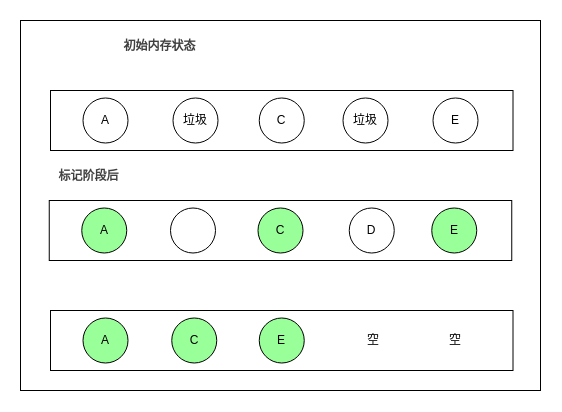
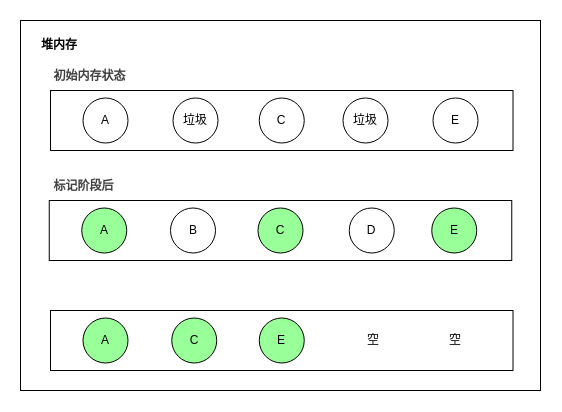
  <mxCell id="0" />
  <mxCell id="1" parent="0" />
  <mxCell id="2" value="" style="group" parent="1" vertex="1" connectable="0"><mxGeometry x="20" y="20" width="520" height="370" as="geometry" /></mxCell>
  <mxCell id="3" value="" style="rounded=0;whiteSpace=wrap;html=1;" parent="2" vertex="1"><mxGeometry width="520" height="370" as="geometry" /></mxCell>
  <mxCell id="4" value="" style="group" parent="2" vertex="1" connectable="0"><mxGeometry x="30" y="70" width="462.5" height="60" as="geometry" /></mxCell>
  <mxCell id="5" value="" style="rounded=0;whiteSpace=wrap;html=1;" parent="4" vertex="1"><mxGeometry width="462.5" height="60" as="geometry" /></mxCell>
  <mxCell id="6" value="" style="ellipse;whiteSpace=wrap;html=1;aspect=fixed;" parent="4" vertex="1"><mxGeometry x="32.5" y="7.5" width="45" height="45" as="geometry" /></mxCell>
  <mxCell id="7" value="" style="ellipse;whiteSpace=wrap;html=1;aspect=fixed;" parent="4" vertex="1"><mxGeometry x="122.5" y="7.5" width="45" height="45" as="geometry" /></mxCell>
  <mxCell id="8" value="" style="ellipse;whiteSpace=wrap;html=1;aspect=fixed;" parent="4" vertex="1"><mxGeometry x="208.75" y="7.5" width="45" height="45" as="geometry" /></mxCell>
  <mxCell id="9" value="" style="ellipse;whiteSpace=wrap;html=1;aspect=fixed;" parent="4" vertex="1"><mxGeometry x="292.5" y="7.5" width="45" height="45" as="geometry" /></mxCell>
  <mxCell id="10" value="" style="ellipse;whiteSpace=wrap;html=1;aspect=fixed;" parent="4" vertex="1"><mxGeometry x="382.5" y="7.5" width="45" height="45" as="geometry" /></mxCell>
  <mxCell id="11" value="A" style="text;strokeColor=none;align=center;fillColor=none;html=1;verticalAlign=middle;whiteSpace=wrap;rounded=0;" parent="4" vertex="1"><mxGeometry x="40" y="15" width="30" height="30" as="geometry" /></mxCell>
  <mxCell id="12" value="垃圾" style="text;strokeColor=none;align=center;fillColor=none;html=1;verticalAlign=middle;whiteSpace=wrap;rounded=0;" parent="4" vertex="1"><mxGeometry x="130" y="15" width="30" height="30" as="geometry" /></mxCell>
  <mxCell id="13" value="C" style="text;strokeColor=none;align=center;fillColor=none;html=1;verticalAlign=middle;whiteSpace=wrap;rounded=0;" parent="4" vertex="1"><mxGeometry x="216.25" y="15" width="30" height="30" as="geometry" /></mxCell>
  <mxCell id="14" value="垃圾" style="text;strokeColor=none;align=center;fillColor=none;html=1;verticalAlign=middle;whiteSpace=wrap;rounded=0;" parent="4" vertex="1"><mxGeometry x="300" y="15" width="30" height="30" as="geometry" /></mxCell>
  <mxCell id="15" value="E" style="text;strokeColor=none;align=center;fillColor=none;html=1;verticalAlign=middle;whiteSpace=wrap;rounded=0;" parent="4" vertex="1"><mxGeometry x="390" y="15" width="30" height="30" as="geometry" /></mxCell>
- <mxCell id="17" value="&lt;h3 style=&quot;line-height: 1.5; margin: calc(var(--ds-md-zoom)*16px)0 calc(var(--ds-md-zoom)*12px)0; text-align: start; background-color: rgb(255, 255, 255); color: rgb(64, 64, 64);&quot;&gt;&lt;font face=&quot;quote-cjk-patch, Inter, system-ui, -apple-system, BlinkMacSystemFont, Segoe UI, Roboto, Noto Sans, Ubuntu, Cantarell, Helvetica Neue, Oxygen, Open Sans, sans-serif&quot; color=&quot;#404040&quot;&gt;&lt;span style=&quot;font-size: 12px;&quot;&gt;初始内存状态&lt;/span&gt;&lt;/font&gt;&lt;br&gt;&lt;/h3&gt;" style="text;strokeColor=none;align=center;fillColor=none;html=1;verticalAlign=middle;whiteSpace=wrap;rounded=0;" parent="2" vertex="1"><mxGeometry x="98.75" y="10" width="81.25" height="30" as="geometry" /></mxCell>
- <mxCell id="18" value="&lt;h3 style=&quot;line-height: 1.5; margin: calc(var(--ds-md-zoom)*16px)0 calc(var(--ds-md-zoom)*12px)0; text-align: start; background-color: rgb(255, 255, 255); color: rgb(64, 64, 64);&quot;&gt;&lt;font face=&quot;quote-cjk-patch, Inter, system-ui, -apple-system, BlinkMacSystemFont, Segoe UI, Roboto, Noto Sans, Ubuntu, Cantarell, Helvetica Neue, Oxygen, Open Sans, sans-serif&quot; color=&quot;#404040&quot;&gt;&lt;span style=&quot;font-size: 12px;&quot;&gt;标记阶段后&lt;/span&gt;&lt;/font&gt;&lt;br&gt;&lt;/h3&gt;" style="text;strokeColor=none;align=center;fillColor=none;html=1;verticalAlign=middle;whiteSpace=wrap;rounded=0;" parent="2" vertex="1"><mxGeometry x="32.5" y="140" width="71.25" height="30" as="geometry" /></mxCell>
+ <mxCell id="16" value="&lt;b&gt;堆内存&lt;/b&gt;" style="text;strokeColor=none;align=center;fillColor=none;html=1;verticalAlign=middle;whiteSpace=wrap;rounded=0;" parent="2" vertex="1"><mxGeometry x="8.75" y="10" width="60" height="30" as="geometry" /></mxCell>
+ <mxCell id="17" value="&lt;h3 style=&quot;line-height: 1.5; margin: calc(var(--ds-md-zoom)*16px)0 calc(var(--ds-md-zoom)*12px)0; text-align: start; background-color: rgb(255, 255, 255); color: rgb(64, 64, 64);&quot;&gt;&lt;font face=&quot;quote-cjk-patch, Inter, system-ui, -apple-system, BlinkMacSystemFont, Segoe UI, Roboto, Noto Sans, Ubuntu, Cantarell, Helvetica Neue, Oxygen, Open Sans, sans-serif&quot; color=&quot;#404040&quot;&gt;&lt;span style=&quot;font-size: 12px;&quot;&gt;初始内存状态&lt;/span&gt;&lt;/font&gt;&lt;br&gt;&lt;/h3&gt;" style="text;strokeColor=none;align=center;fillColor=none;html=1;verticalAlign=middle;whiteSpace=wrap;rounded=0;" parent="2" vertex="1"><mxGeometry x="28.75" y="40" width="81.25" height="30" as="geometry" /></mxCell>
+ <mxCell id="18" value="&lt;h3 style=&quot;line-height: 1.5; margin: calc(var(--ds-md-zoom)*16px)0 calc(var(--ds-md-zoom)*12px)0; text-align: start; background-color: rgb(255, 255, 255); color: rgb(64, 64, 64);&quot;&gt;&lt;font face=&quot;quote-cjk-patch, Inter, system-ui, -apple-system, BlinkMacSystemFont, Segoe UI, Roboto, Noto Sans, Ubuntu, Cantarell, Helvetica Neue, Oxygen, Open Sans, sans-serif&quot; color=&quot;#404040&quot;&gt;&lt;span style=&quot;font-size: 12px;&quot;&gt;标记阶段后&lt;/span&gt;&lt;/font&gt;&lt;br&gt;&lt;/h3&gt;" style="text;strokeColor=none;align=center;fillColor=none;html=1;verticalAlign=middle;whiteSpace=wrap;rounded=0;" parent="2" vertex="1"><mxGeometry x="27.5" y="150" width="71.25" height="30" as="geometry" /></mxCell>
  <mxCell id="19" value="" style="group" parent="2" vertex="1" connectable="0"><mxGeometry x="28.75" y="180" width="462.5" height="60" as="geometry" /></mxCell>
  <mxCell id="20" value="" style="rounded=0;whiteSpace=wrap;html=1;" parent="19" vertex="1"><mxGeometry width="462.5" height="60" as="geometry" /></mxCell>
  <mxCell id="21" value="" style="ellipse;whiteSpace=wrap;html=1;aspect=fixed;fillColor=#99FF99;" parent="19" vertex="1"><mxGeometry x="32.5" y="7.5" width="45" height="45" as="geometry" /></mxCell>
  <mxCell id="22" value="" style="ellipse;whiteSpace=wrap;html=1;aspect=fixed;fillColor=#99FF99;" parent="19" vertex="1"><mxGeometry x="382.5" y="7.5" width="45" height="45" as="geometry" /></mxCell>
  <mxCell id="23" value="" style="ellipse;whiteSpace=wrap;html=1;aspect=fixed;fillColor=#99FF99;" parent="19" vertex="1"><mxGeometry x="208.75" y="7.5" width="45" height="45" as="geometry" /></mxCell>
  <mxCell id="24" value="" style="ellipse;whiteSpace=wrap;html=1;aspect=fixed;" parent="19" vertex="1"><mxGeometry x="121.25" y="7.5" width="45" height="45" as="geometry" /></mxCell>
  <mxCell id="25" value="" style="ellipse;whiteSpace=wrap;html=1;aspect=fixed;" parent="19" vertex="1"><mxGeometry x="300" y="7.5" width="45" height="45" as="geometry" /></mxCell>
  <mxCell id="26" value="A" style="text;strokeColor=none;align=center;fillColor=none;html=1;verticalAlign=middle;whiteSpace=wrap;rounded=0;" parent="19" vertex="1"><mxGeometry x="40" y="15" width="30" height="30" as="geometry" /></mxCell>
+ <mxCell id="27" value="B" style="text;strokeColor=none;align=center;fillColor=none;html=1;verticalAlign=middle;whiteSpace=wrap;rounded=0;" parent="19" vertex="1"><mxGeometry x="128.75" y="15" width="30" height="30" as="geometry" /></mxCell>
  <mxCell id="28" value="C" style="text;strokeColor=none;align=center;fillColor=none;html=1;verticalAlign=middle;whiteSpace=wrap;rounded=0;" parent="19" vertex="1"><mxGeometry x="216.25" y="15" width="30" height="30" as="geometry" /></mxCell>
  <mxCell id="29" value="D" style="text;strokeColor=none;align=center;fillColor=none;html=1;verticalAlign=middle;whiteSpace=wrap;rounded=0;" parent="19" vertex="1"><mxGeometry x="307.5" y="15" width="30" height="30" as="geometry" /></mxCell>
  <mxCell id="30" value="E" style="text;strokeColor=none;align=center;fillColor=none;html=1;verticalAlign=middle;whiteSpace=wrap;rounded=0;" parent="19" vertex="1"><mxGeometry x="390" y="15" width="30" height="30" as="geometry" /></mxCell>
  <mxCell id="31" value="" style="group" parent="2" vertex="1" connectable="0"><mxGeometry x="30" y="290" width="462.5" height="60" as="geometry" /></mxCell>
  <mxCell id="32" value="" style="rounded=0;whiteSpace=wrap;html=1;" parent="31" vertex="1"><mxGeometry width="462.5" height="60" as="geometry" /></mxCell>
  <mxCell id="33" value="空" style="text;strokeColor=none;align=center;fillColor=none;html=1;verticalAlign=middle;whiteSpace=wrap;rounded=0;" parent="31" vertex="1"><mxGeometry x="307.5" y="15" width="30" height="30" as="geometry" /></mxCell>
  <mxCell id="34" value="空" style="text;strokeColor=none;align=center;fillColor=none;html=1;verticalAlign=middle;whiteSpace=wrap;rounded=0;" parent="31" vertex="1"><mxGeometry x="390" y="15" width="30" height="30" as="geometry" /></mxCell>
  <mxCell id="35" value="" style="ellipse;whiteSpace=wrap;html=1;aspect=fixed;fillColor=#99FF99;" parent="31" vertex="1"><mxGeometry x="32.5" y="7.5" width="45" height="45" as="geometry" /></mxCell>
  <mxCell id="36" value="" style="ellipse;whiteSpace=wrap;html=1;aspect=fixed;fillColor=#99FF99;" parent="31" vertex="1"><mxGeometry x="121.25" y="7.5" width="45" height="45" as="geometry" /></mxCell>
  <mxCell id="37" value="" style="ellipse;whiteSpace=wrap;html=1;aspect=fixed;fillColor=#99FF99;" parent="31" vertex="1"><mxGeometry x="208.75" y="7.5" width="45" height="45" as="geometry" /></mxCell>
  <mxCell id="38" value="A" style="text;strokeColor=none;align=center;fillColor=none;html=1;verticalAlign=middle;whiteSpace=wrap;rounded=0;" parent="31" vertex="1"><mxGeometry x="40" y="15" width="30" height="30" as="geometry" /></mxCell>
  <mxCell id="39" value="C" style="text;strokeColor=none;align=center;fillColor=none;html=1;verticalAlign=middle;whiteSpace=wrap;rounded=0;" parent="31" vertex="1"><mxGeometry x="128.75" y="15" width="30" height="30" as="geometry" /></mxCell>
  <mxCell id="40" value="E" style="text;strokeColor=none;align=center;fillColor=none;html=1;verticalAlign=middle;whiteSpace=wrap;rounded=0;" parent="31" vertex="1"><mxGeometry x="216.25" y="15" width="30" height="30" as="geometry" /></mxCell>
